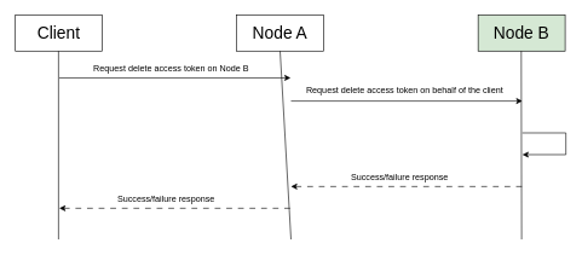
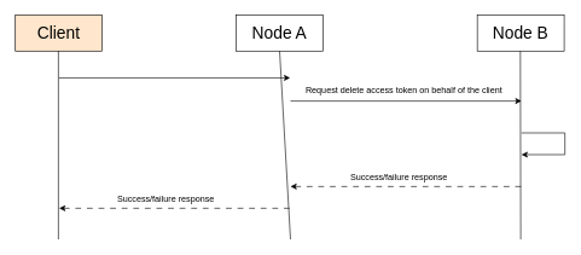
  <mxCell id="0" />
  <mxCell id="1" parent="0" />
  <mxCell id="2" style="edgeStyle=orthogonalEdgeStyle;rounded=0;orthogonalLoop=1;jettySize=auto;html=1;" edge="1" parent="1"><mxGeometry relative="1" as="geometry"><mxPoint x="80.5" y="107" as="sourcePoint" /><mxPoint x="399.5" y="107" as="targetPoint" /></mxGeometry></mxCell>
  <mxCell id="3" value="&lt;font style=&quot;font-size: 23px;&quot;&gt;Node A&lt;/font&gt;" style="rounded=0;whiteSpace=wrap;html=1;" vertex="1" parent="1"><mxGeometry x="325" y="20" width="120" height="50" as="geometry" /></mxCell>
- <mxCell id="4" value="&lt;font style=&quot;font-size: 23px;&quot;&gt;Node B&lt;/font&gt;" style="rounded=0;whiteSpace=wrap;html=1;fillColor=#d5e8d4;" vertex="1" parent="1"><mxGeometry x="658" y="20" width="120" height="50" as="geometry" /></mxCell>
+ <mxCell id="4" value="&lt;font style=&quot;font-size: 23px;&quot;&gt;Node B&lt;/font&gt;" style="rounded=0;whiteSpace=wrap;html=1;" vertex="1" parent="1"><mxGeometry x="658" y="20" width="120" height="50" as="geometry" /></mxCell>
  <mxCell id="5" style="edgeStyle=orthogonalEdgeStyle;rounded=0;orthogonalLoop=1;jettySize=auto;html=1;entryX=0;entryY=0.75;entryDx=0;entryDy=0;dashed=1;dashPattern=8 8;endArrow=none;endFill=0;startArrow=classic;startFill=1;" edge="1" parent="1"><mxGeometry relative="1" as="geometry"><mxPoint x="400" y="257" as="sourcePoint" /><mxPoint x="725" y="257" as="targetPoint" /></mxGeometry></mxCell>
  <mxCell id="6" style="edgeStyle=orthogonalEdgeStyle;rounded=0;orthogonalLoop=1;jettySize=auto;html=1;startArrow=classic;startFill=1;endArrow=none;endFill=0;" edge="1" parent="1"><mxGeometry relative="1" as="geometry"><mxPoint x="719" y="139" as="sourcePoint" /><mxPoint x="400" y="139" as="targetPoint" /></mxGeometry></mxCell>
  <mxCell id="7" value="" style="endArrow=none;html=1;rounded=0;entryX=0.5;entryY=1;entryDx=0;entryDy=0;" edge="1" parent="1" target="3"><mxGeometry width="50" height="50" relative="1" as="geometry"><mxPoint x="400" y="330" as="sourcePoint" /><mxPoint x="630" y="380" as="targetPoint" /></mxGeometry></mxCell>
  <mxCell id="8" value="" style="endArrow=none;html=1;rounded=0;entryX=0.5;entryY=1;entryDx=0;entryDy=0;" edge="1" parent="1"><mxGeometry width="50" height="50" relative="1" as="geometry"><mxPoint x="718" y="330" as="sourcePoint" /><mxPoint x="717.5" y="70" as="targetPoint" /></mxGeometry></mxCell>
  <mxCell id="9" style="edgeStyle=orthogonalEdgeStyle;rounded=0;orthogonalLoop=1;jettySize=auto;html=1;" edge="1" parent="1"><mxGeometry relative="1" as="geometry"><mxPoint x="719" y="183" as="sourcePoint" /><mxPoint x="719" y="213" as="targetPoint" /><Array as="points"><mxPoint x="779" y="183" /><mxPoint x="779" y="213" /></Array></mxGeometry></mxCell>
- <mxCell id="10" value="&lt;font style=&quot;font-size: 23px;&quot;&gt;Client&lt;/font&gt;" style="rounded=0;whiteSpace=wrap;html=1;" vertex="1" parent="1"><mxGeometry x="20" y="20" width="120" height="50" as="geometry" /></mxCell>
- <mxCell id="11" value="Request delete access token on Node B" style="text;html=1;whiteSpace=wrap;strokeColor=none;fillColor=none;align=center;verticalAlign=middle;rounded=0;" vertex="1" parent="1"><mxGeometry x="120" y="80" width="230" height="30" as="geometry" /></mxCell>
+ <mxCell id="10" value="&lt;font style=&quot;font-size: 23px;&quot;&gt;Client&lt;/font&gt;" style="rounded=0;whiteSpace=wrap;html=1;fillColor=#ffe6cc;" vertex="1" parent="1"><mxGeometry x="20" y="20" width="120" height="50" as="geometry" /></mxCell>
  <mxCell id="12" value="Request delete access token on behalf of the client" style="text;html=1;whiteSpace=wrap;strokeColor=none;fillColor=none;align=center;verticalAlign=middle;rounded=0;" vertex="1" parent="1"><mxGeometry x="418" y="110" width="278" height="30" as="geometry" /></mxCell>
  <mxCell id="13" value="Success/failure response" style="text;html=1;whiteSpace=wrap;strokeColor=none;fillColor=none;align=center;verticalAlign=middle;rounded=0;" vertex="1" parent="1"><mxGeometry x="480" y="230" width="140" height="30" as="geometry" /></mxCell>
  <mxCell id="14" style="edgeStyle=orthogonalEdgeStyle;rounded=0;orthogonalLoop=1;jettySize=auto;html=1;entryX=0;entryY=0.75;entryDx=0;entryDy=0;dashed=1;dashPattern=8 8;endArrow=none;endFill=0;startArrow=classic;startFill=1;" edge="1" parent="1"><mxGeometry relative="1" as="geometry"><mxPoint x="80.5" y="287" as="sourcePoint" /><mxPoint x="405.5" y="287" as="targetPoint" /></mxGeometry></mxCell>
  <mxCell id="15" value="Success/failure response" style="text;html=1;whiteSpace=wrap;strokeColor=none;fillColor=none;align=center;verticalAlign=middle;rounded=0;" vertex="1" parent="1"><mxGeometry x="157.5" y="260" width="140" height="30" as="geometry" /></mxCell>
  <mxCell id="16" value="" style="endArrow=none;html=1;rounded=0;entryX=0.5;entryY=1;entryDx=0;entryDy=0;" edge="1" parent="1"><mxGeometry width="50" height="50" relative="1" as="geometry"><mxPoint x="79.5" y="330" as="sourcePoint" /><mxPoint x="79.5" y="70" as="targetPoint" /></mxGeometry></mxCell>
